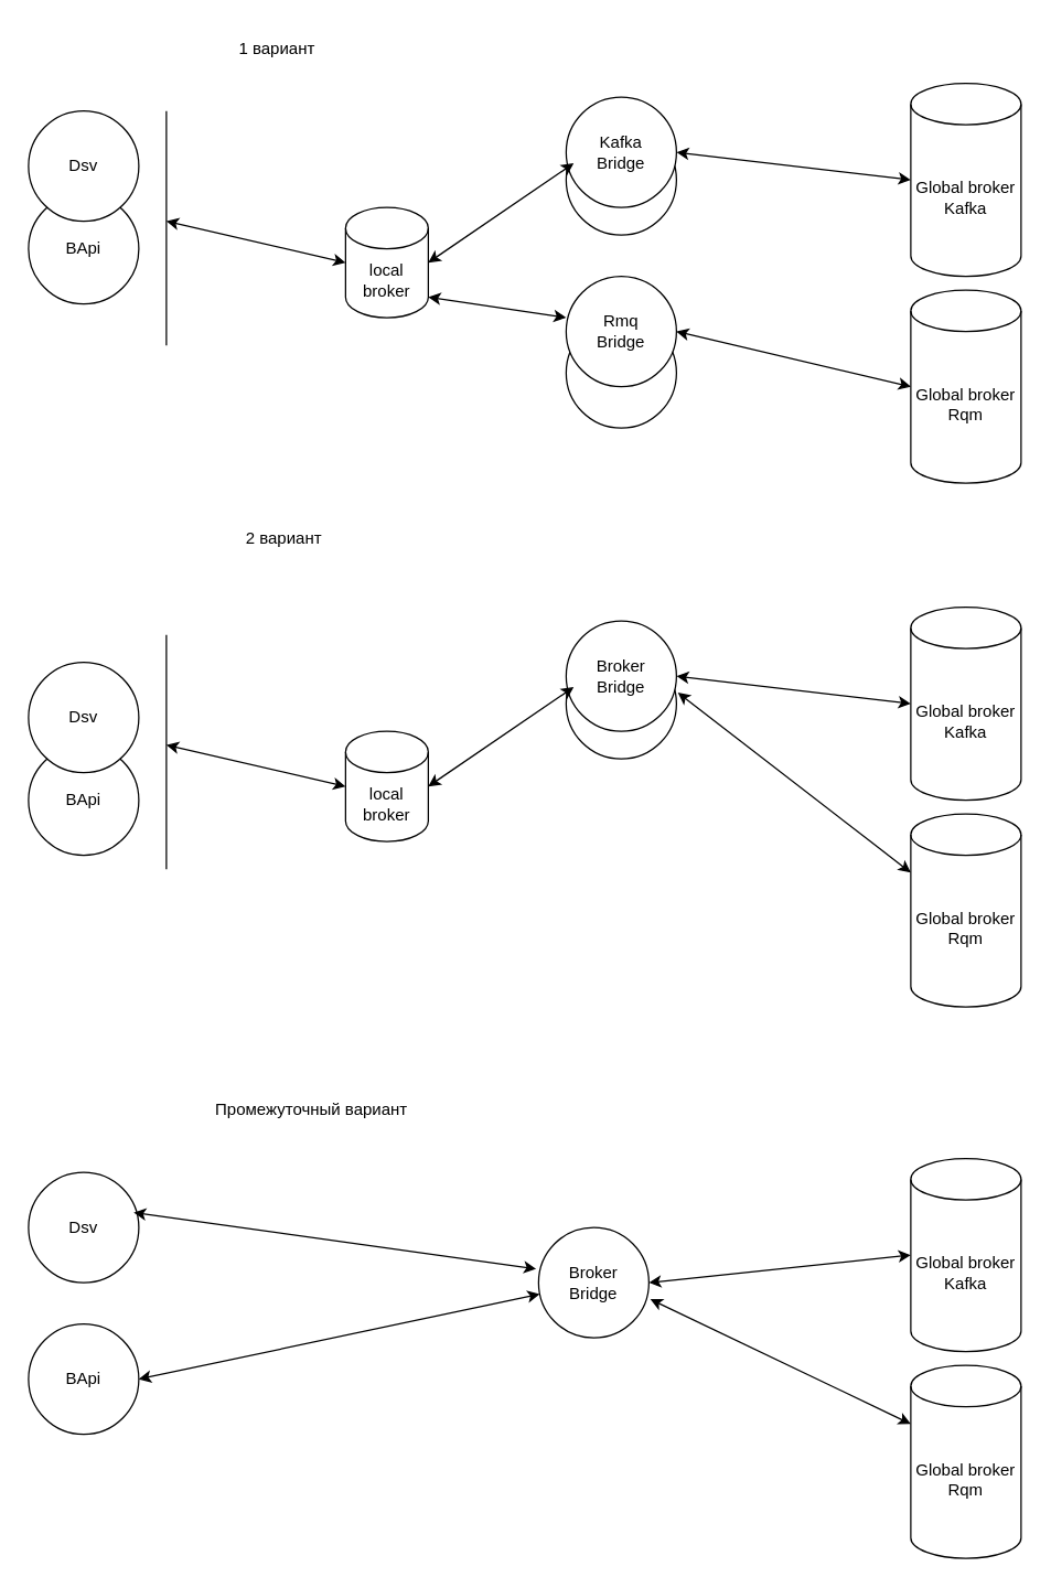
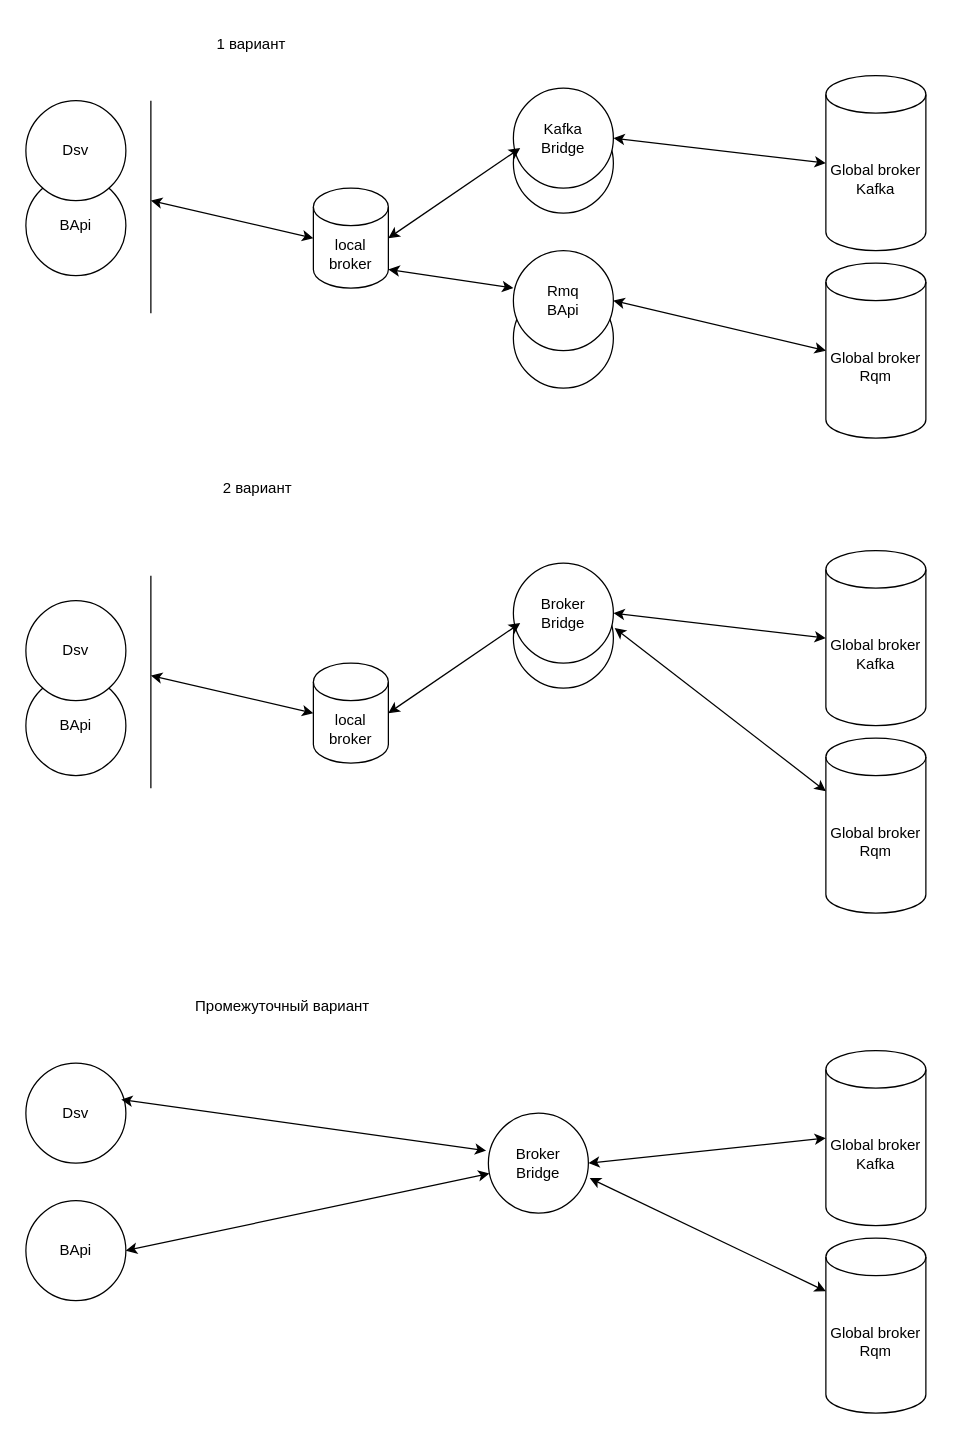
  <mxCell id="0" />
  <mxCell id="1" parent="0" />
  <mxCell id="2" value="BApi" style="ellipse;whiteSpace=wrap;html=1;aspect=fixed;" vertex="1" parent="1"><mxGeometry x="20" y="140" width="80" height="80" as="geometry" /></mxCell>
  <mxCell id="3" value="Dsv" style="ellipse;whiteSpace=wrap;html=1;aspect=fixed;" vertex="1" parent="1"><mxGeometry x="20" y="80" width="80" height="80" as="geometry" /></mxCell>
  <mxCell id="4" value="" style="ellipse;whiteSpace=wrap;html=1;aspect=fixed;" vertex="1" parent="1"><mxGeometry x="410" y="230" width="80" height="80" as="geometry" /></mxCell>
  <mxCell id="5" value="" style="ellipse;whiteSpace=wrap;html=1;aspect=fixed;" vertex="1" parent="1"><mxGeometry x="410" y="90" width="80" height="80" as="geometry" /></mxCell>
  <mxCell id="6" value="Global broker&lt;br&gt;Kafka" style="shape=cylinder3;whiteSpace=wrap;html=1;boundedLbl=1;backgroundOutline=1;size=15;" vertex="1" parent="1"><mxGeometry x="660" y="60" width="80" height="140" as="geometry" /></mxCell>
  <mxCell id="7" value="local&lt;br&gt;broker" style="shape=cylinder3;whiteSpace=wrap;html=1;boundedLbl=1;backgroundOutline=1;size=15;" vertex="1" parent="1"><mxGeometry x="250" y="150" width="60" height="80" as="geometry" /></mxCell>
  <mxCell id="8" value="Kafka&lt;br&gt;Bridge" style="ellipse;whiteSpace=wrap;html=1;aspect=fixed;" vertex="1" parent="1"><mxGeometry x="410" y="70" width="80" height="80" as="geometry" /></mxCell>
  <mxCell id="9" value="" style="endArrow=classic;startArrow=classic;html=1;rounded=0;entryX=0;entryY=0.5;entryDx=0;entryDy=0;entryPerimeter=0;" edge="1" parent="1" target="7"><mxGeometry width="50" height="50" relative="1" as="geometry"><mxPoint x="120" y="160" as="sourcePoint" /><mxPoint x="420" y="220" as="targetPoint" /></mxGeometry></mxCell>
  <mxCell id="10" value="" style="endArrow=classic;startArrow=classic;html=1;rounded=0;exitX=1;exitY=0.5;exitDx=0;exitDy=0;exitPerimeter=0;entryX=0.068;entryY=0.6;entryDx=0;entryDy=0;entryPerimeter=0;" edge="1" parent="1" source="7" target="8"><mxGeometry width="50" height="50" relative="1" as="geometry"><mxPoint x="369" y="180" as="sourcePoint" /><mxPoint x="419" y="130" as="targetPoint" /><Array as="points" /></mxGeometry></mxCell>
  <mxCell id="11" value="" style="endArrow=classic;startArrow=classic;html=1;rounded=0;entryX=0;entryY=0.5;entryDx=0;entryDy=0;entryPerimeter=0;exitX=1;exitY=0.5;exitDx=0;exitDy=0;" edge="1" parent="1" source="8" target="6"><mxGeometry width="50" height="50" relative="1" as="geometry"><mxPoint x="370" y="270" as="sourcePoint" /><mxPoint x="420" y="220" as="targetPoint" /></mxGeometry></mxCell>
  <mxCell id="12" value="Global broker&lt;br&gt;Rqm" style="shape=cylinder3;whiteSpace=wrap;html=1;boundedLbl=1;backgroundOutline=1;size=15;" vertex="1" parent="1"><mxGeometry x="660" y="210" width="80" height="140" as="geometry" /></mxCell>
- <mxCell id="13" value="Rmq&lt;br&gt;Bridge" style="ellipse;whiteSpace=wrap;html=1;aspect=fixed;" vertex="1" parent="1"><mxGeometry x="410" y="200" width="80" height="80" as="geometry" /></mxCell>
+ <mxCell id="13" value="Rmq&lt;br&gt;BApi" style="ellipse;whiteSpace=wrap;html=1;aspect=fixed;" vertex="1" parent="1"><mxGeometry x="410" y="200" width="80" height="80" as="geometry" /></mxCell>
  <mxCell id="14" value="" style="endArrow=classic;startArrow=classic;html=1;rounded=0;entryX=0;entryY=0.5;entryDx=0;entryDy=0;entryPerimeter=0;exitX=1;exitY=0.5;exitDx=0;exitDy=0;" edge="1" parent="1" source="13" target="12"><mxGeometry width="50" height="50" relative="1" as="geometry"><mxPoint x="370" y="270" as="sourcePoint" /><mxPoint x="420" y="220" as="targetPoint" /></mxGeometry></mxCell>
  <mxCell id="15" value="" style="endArrow=classic;startArrow=classic;html=1;rounded=0;exitX=1;exitY=1;exitDx=0;exitDy=-15;exitPerimeter=0;entryX=0;entryY=0.375;entryDx=0;entryDy=0;entryPerimeter=0;" edge="1" parent="1" source="7" target="13"><mxGeometry width="50" height="50" relative="1" as="geometry"><mxPoint x="370" y="270" as="sourcePoint" /><mxPoint x="420" y="220" as="targetPoint" /></mxGeometry></mxCell>
  <mxCell id="16" value="" style="endArrow=none;html=1;rounded=0;" edge="1" parent="1"><mxGeometry width="50" height="50" relative="1" as="geometry"><mxPoint x="120" y="250" as="sourcePoint" /><mxPoint x="120" y="80" as="targetPoint" /></mxGeometry></mxCell>
  <mxCell id="17" value="BApi" style="ellipse;whiteSpace=wrap;html=1;aspect=fixed;" vertex="1" parent="1"><mxGeometry x="20" y="540" width="80" height="80" as="geometry" /></mxCell>
  <mxCell id="18" value="Dsv" style="ellipse;whiteSpace=wrap;html=1;aspect=fixed;" vertex="1" parent="1"><mxGeometry x="20" y="480" width="80" height="80" as="geometry" /></mxCell>
  <mxCell id="19" value="" style="ellipse;whiteSpace=wrap;html=1;aspect=fixed;" vertex="1" parent="1"><mxGeometry x="410" y="470" width="80" height="80" as="geometry" /></mxCell>
  <mxCell id="20" value="Global broker&lt;br&gt;Kafka" style="shape=cylinder3;whiteSpace=wrap;html=1;boundedLbl=1;backgroundOutline=1;size=15;" vertex="1" parent="1"><mxGeometry x="660" y="440" width="80" height="140" as="geometry" /></mxCell>
  <mxCell id="21" value="local&lt;br&gt;broker" style="shape=cylinder3;whiteSpace=wrap;html=1;boundedLbl=1;backgroundOutline=1;size=15;" vertex="1" parent="1"><mxGeometry x="250" y="530" width="60" height="80" as="geometry" /></mxCell>
  <mxCell id="22" value="Broker&lt;br&gt;Bridge" style="ellipse;whiteSpace=wrap;html=1;aspect=fixed;" vertex="1" parent="1"><mxGeometry x="410" y="450" width="80" height="80" as="geometry" /></mxCell>
  <mxCell id="23" value="" style="endArrow=classic;startArrow=classic;html=1;rounded=0;entryX=0;entryY=0.5;entryDx=0;entryDy=0;entryPerimeter=0;" edge="1" parent="1" target="21"><mxGeometry width="50" height="50" relative="1" as="geometry"><mxPoint x="120" y="540" as="sourcePoint" /><mxPoint x="420" y="600" as="targetPoint" /></mxGeometry></mxCell>
  <mxCell id="24" value="" style="endArrow=classic;startArrow=classic;html=1;rounded=0;exitX=1;exitY=0.5;exitDx=0;exitDy=0;exitPerimeter=0;entryX=0.068;entryY=0.6;entryDx=0;entryDy=0;entryPerimeter=0;" edge="1" parent="1" source="21" target="22"><mxGeometry width="50" height="50" relative="1" as="geometry"><mxPoint x="369" y="560" as="sourcePoint" /><mxPoint x="419" y="510" as="targetPoint" /><Array as="points" /></mxGeometry></mxCell>
  <mxCell id="25" value="" style="endArrow=classic;startArrow=classic;html=1;rounded=0;entryX=0;entryY=0.5;entryDx=0;entryDy=0;entryPerimeter=0;exitX=1;exitY=0.5;exitDx=0;exitDy=0;" edge="1" parent="1" source="22" target="20"><mxGeometry width="50" height="50" relative="1" as="geometry"><mxPoint x="370" y="650" as="sourcePoint" /><mxPoint x="420" y="600" as="targetPoint" /></mxGeometry></mxCell>
  <mxCell id="26" value="Global broker&lt;br&gt;Rqm" style="shape=cylinder3;whiteSpace=wrap;html=1;boundedLbl=1;backgroundOutline=1;size=15;" vertex="1" parent="1"><mxGeometry x="660" y="590" width="80" height="140" as="geometry" /></mxCell>
  <mxCell id="27" value="" style="endArrow=none;html=1;rounded=0;" edge="1" parent="1"><mxGeometry width="50" height="50" relative="1" as="geometry"><mxPoint x="120" y="630" as="sourcePoint" /><mxPoint x="120" y="460" as="targetPoint" /></mxGeometry></mxCell>
  <mxCell id="28" value="1 вариант" style="text;html=1;align=center;verticalAlign=middle;resizable=0;points=[];autosize=1;strokeColor=none;fillColor=none;" vertex="1" parent="1"><mxGeometry x="160" y="20" width="80" height="30" as="geometry" /></mxCell>
  <mxCell id="29" value="2 вариант" style="text;html=1;align=center;verticalAlign=middle;resizable=0;points=[];autosize=1;strokeColor=none;fillColor=none;" vertex="1" parent="1"><mxGeometry x="165" y="375" width="80" height="30" as="geometry" /></mxCell>
  <mxCell id="30" value="" style="endArrow=classic;startArrow=classic;html=1;rounded=0;entryX=0;entryY=0;entryDx=0;entryDy=42.5;entryPerimeter=0;exitX=1.013;exitY=0.65;exitDx=0;exitDy=0;exitPerimeter=0;" edge="1" parent="1" source="22" target="26"><mxGeometry width="50" height="50" relative="1" as="geometry"><mxPoint x="450" y="590" as="sourcePoint" /><mxPoint x="620" y="610" as="targetPoint" /></mxGeometry></mxCell>
  <mxCell id="31" value="BApi" style="ellipse;whiteSpace=wrap;html=1;aspect=fixed;" vertex="1" parent="1"><mxGeometry x="20" y="960" width="80" height="80" as="geometry" /></mxCell>
  <mxCell id="32" value="Dsv" style="ellipse;whiteSpace=wrap;html=1;aspect=fixed;" vertex="1" parent="1"><mxGeometry x="20" y="850" width="80" height="80" as="geometry" /></mxCell>
  <mxCell id="33" value="Global broker&lt;br&gt;Kafka" style="shape=cylinder3;whiteSpace=wrap;html=1;boundedLbl=1;backgroundOutline=1;size=15;" vertex="1" parent="1"><mxGeometry x="660" y="840" width="80" height="140" as="geometry" /></mxCell>
  <mxCell id="34" value="Broker&lt;br&gt;Bridge" style="ellipse;whiteSpace=wrap;html=1;aspect=fixed;" vertex="1" parent="1"><mxGeometry x="390" y="890" width="80" height="80" as="geometry" /></mxCell>
  <mxCell id="35" value="" style="endArrow=classic;startArrow=classic;html=1;rounded=0;entryX=-0.022;entryY=0.375;entryDx=0;entryDy=0;entryPerimeter=0;exitX=0.953;exitY=0.365;exitDx=0;exitDy=0;exitPerimeter=0;" edge="1" parent="1" target="34" source="32"><mxGeometry width="50" height="50" relative="1" as="geometry"><mxPoint x="120" y="940" as="sourcePoint" /><mxPoint x="250" y="970" as="targetPoint" /></mxGeometry></mxCell>
  <mxCell id="36" value="" style="endArrow=classic;startArrow=classic;html=1;rounded=0;entryX=0;entryY=0.5;entryDx=0;entryDy=0;entryPerimeter=0;exitX=1;exitY=0.5;exitDx=0;exitDy=0;" edge="1" parent="1" source="34" target="33"><mxGeometry width="50" height="50" relative="1" as="geometry"><mxPoint x="370" y="1050" as="sourcePoint" /><mxPoint x="420" y="1000" as="targetPoint" /></mxGeometry></mxCell>
  <mxCell id="37" value="Global broker&lt;br&gt;Rqm" style="shape=cylinder3;whiteSpace=wrap;html=1;boundedLbl=1;backgroundOutline=1;size=15;" vertex="1" parent="1"><mxGeometry x="660" y="990" width="80" height="140" as="geometry" /></mxCell>
  <mxCell id="38" value="Промежуточный вариант" style="text;html=1;align=center;verticalAlign=middle;resizable=0;points=[];autosize=1;strokeColor=none;fillColor=none;" vertex="1" parent="1"><mxGeometry x="145" y="790" width="160" height="30" as="geometry" /></mxCell>
  <mxCell id="39" value="" style="endArrow=classic;startArrow=classic;html=1;rounded=0;entryX=0;entryY=0;entryDx=0;entryDy=42.5;entryPerimeter=0;exitX=1.013;exitY=0.65;exitDx=0;exitDy=0;exitPerimeter=0;" edge="1" parent="1" source="34" target="37"><mxGeometry width="50" height="50" relative="1" as="geometry"><mxPoint x="450" y="990" as="sourcePoint" /><mxPoint x="620" y="1010" as="targetPoint" /></mxGeometry></mxCell>
  <mxCell id="40" value="" style="endArrow=classic;startArrow=classic;html=1;rounded=0;exitX=1;exitY=0.5;exitDx=0;exitDy=0;" edge="1" parent="1" source="31" target="34"><mxGeometry width="50" height="50" relative="1" as="geometry"><mxPoint x="360" y="900" as="sourcePoint" /><mxPoint x="410" y="850" as="targetPoint" /></mxGeometry></mxCell>
